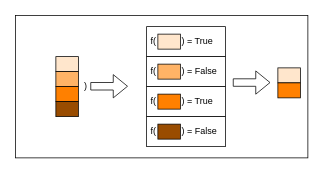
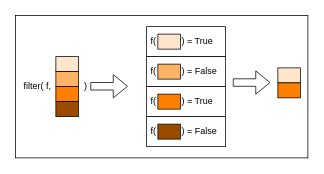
  <mxCell id="0" />
  <mxCell id="1" parent="0" />
  <mxCell id="2" value="" style="rounded=0;whiteSpace=wrap;html=1;" vertex="1" parent="1"><mxGeometry x="20" y="20" width="390" height="190" as="geometry" /></mxCell>
+ <mxCell id="3" value="filter( f," style="text;html=1;strokeColor=none;fillColor=none;align=right;verticalAlign=middle;whiteSpace=wrap;rounded=0;" vertex="1" parent="1"><mxGeometry x="30" y="100" width="40" height="30" as="geometry" /></mxCell>
  <mxCell id="4" value="" style="rounded=0;whiteSpace=wrap;html=1;fillColor=#FFE6CC;" vertex="1" parent="1"><mxGeometry x="74" y="75" width="30" height="20" as="geometry" /></mxCell>
  <mxCell id="5" value="" style="rounded=0;whiteSpace=wrap;html=1;fillColor=#FFB366;" vertex="1" parent="1"><mxGeometry x="74" y="95" width="30" height="20" as="geometry" /></mxCell>
  <mxCell id="6" value="" style="rounded=0;whiteSpace=wrap;html=1;fillColor=#FF8000;" vertex="1" parent="1"><mxGeometry x="74" y="115" width="30" height="20" as="geometry" /></mxCell>
  <mxCell id="7" value="" style="rounded=0;whiteSpace=wrap;html=1;fillColor=#994C00;" vertex="1" parent="1"><mxGeometry x="74" y="135" width="30" height="20" as="geometry" /></mxCell>
  <mxCell id="8" value=")" style="text;html=1;strokeColor=none;fillColor=none;align=left;verticalAlign=middle;whiteSpace=wrap;rounded=0;" vertex="1" parent="1"><mxGeometry x="110" y="100" width="20" height="30" as="geometry" /></mxCell>
  <mxCell id="9" value="" style="rounded=0;whiteSpace=wrap;html=1;" vertex="1" parent="1"><mxGeometry x="195" y="35" width="105" height="40" as="geometry" /></mxCell>
  <mxCell id="10" value="" style="rounded=0;whiteSpace=wrap;html=1;fillColor=#FFE6CC;" vertex="1" parent="1"><mxGeometry x="210" y="45" width="30" height="20" as="geometry" /></mxCell>
  <mxCell id="11" value="" style="shape=flexArrow;endArrow=classic;html=1;rounded=0;exitX=0;exitY=0.5;exitDx=0;exitDy=0;" edge="1" parent="1"><mxGeometry width="50" height="50" relative="1" as="geometry"><mxPoint x="120" y="114.5" as="sourcePoint" /><mxPoint x="170" y="114.5" as="targetPoint" /></mxGeometry></mxCell>
  <mxCell id="12" value="f(" style="text;html=1;strokeColor=none;fillColor=none;align=right;verticalAlign=middle;whiteSpace=wrap;rounded=0;" vertex="1" parent="1"><mxGeometry x="200" y="40" width="10" height="30" as="geometry" /></mxCell>
  <mxCell id="13" value=")" style="text;html=1;strokeColor=none;fillColor=none;align=left;verticalAlign=middle;whiteSpace=wrap;rounded=0;" vertex="1" parent="1"><mxGeometry x="230" y="70" width="60" height="30" as="geometry" /></mxCell>
  <mxCell id="14" value="" style="rounded=0;whiteSpace=wrap;html=1;" vertex="1" parent="1"><mxGeometry x="195" y="75" width="105" height="40" as="geometry" /></mxCell>
  <mxCell id="15" value="" style="rounded=0;whiteSpace=wrap;html=1;fillColor=#FFB366;" vertex="1" parent="1"><mxGeometry x="210" y="85" width="30" height="20" as="geometry" /></mxCell>
  <mxCell id="16" value=") = True" style="text;html=1;strokeColor=none;fillColor=none;align=left;verticalAlign=middle;whiteSpace=wrap;rounded=0;" vertex="1" parent="1"><mxGeometry x="240" y="40" width="50" height="30" as="geometry" /></mxCell>
  <mxCell id="17" value="" style="rounded=0;whiteSpace=wrap;html=1;" vertex="1" parent="1"><mxGeometry x="195" y="115" width="105" height="40" as="geometry" /></mxCell>
  <mxCell id="18" value="" style="rounded=0;whiteSpace=wrap;html=1;fillColor=#FF8000;" vertex="1" parent="1"><mxGeometry x="210" y="125" width="30" height="20" as="geometry" /></mxCell>
  <mxCell id="19" value=") = True" style="text;html=1;strokeColor=none;fillColor=none;align=left;verticalAlign=middle;whiteSpace=wrap;rounded=0;" vertex="1" parent="1"><mxGeometry x="240" y="120" width="50" height="30" as="geometry" /></mxCell>
  <mxCell id="20" value="" style="rounded=0;whiteSpace=wrap;html=1;" vertex="1" parent="1"><mxGeometry x="195" y="155" width="105" height="40" as="geometry" /></mxCell>
  <mxCell id="21" value="" style="rounded=0;whiteSpace=wrap;html=1;fillColor=#994C00;" vertex="1" parent="1"><mxGeometry x="210" y="165" width="30" height="20" as="geometry" /></mxCell>
  <mxCell id="22" value=") = False" style="text;html=1;strokeColor=none;fillColor=none;align=left;verticalAlign=middle;whiteSpace=wrap;rounded=0;" vertex="1" parent="1"><mxGeometry x="240" y="160" width="50" height="30" as="geometry" /></mxCell>
  <mxCell id="23" value=") = False" style="text;html=1;strokeColor=none;fillColor=none;align=left;verticalAlign=middle;whiteSpace=wrap;rounded=0;" vertex="1" parent="1"><mxGeometry x="240" y="80" width="50" height="30" as="geometry" /></mxCell>
  <mxCell id="24" value="f(" style="text;html=1;strokeColor=none;fillColor=none;align=right;verticalAlign=middle;whiteSpace=wrap;rounded=0;" vertex="1" parent="1"><mxGeometry x="200" y="80" width="10" height="30" as="geometry" /></mxCell>
  <mxCell id="25" value="f(" style="text;html=1;strokeColor=none;fillColor=none;align=right;verticalAlign=middle;whiteSpace=wrap;rounded=0;" vertex="1" parent="1"><mxGeometry x="200" y="120" width="10" height="30" as="geometry" /></mxCell>
  <mxCell id="26" value="f(" style="text;html=1;strokeColor=none;fillColor=none;align=right;verticalAlign=middle;whiteSpace=wrap;rounded=0;" vertex="1" parent="1"><mxGeometry x="200" y="160" width="10" height="30" as="geometry" /></mxCell>
  <mxCell id="27" value="" style="shape=flexArrow;endArrow=classic;html=1;rounded=0;exitX=0;exitY=0.5;exitDx=0;exitDy=0;" edge="1" parent="1"><mxGeometry width="50" height="50" relative="1" as="geometry"><mxPoint x="310" y="109.58" as="sourcePoint" /><mxPoint x="360" y="109.58" as="targetPoint" /></mxGeometry></mxCell>
  <mxCell id="28" value="" style="rounded=0;whiteSpace=wrap;html=1;fillColor=#FFE6CC;" vertex="1" parent="1"><mxGeometry x="370" y="90" width="30" height="20" as="geometry" /></mxCell>
  <mxCell id="29" value="" style="rounded=0;whiteSpace=wrap;html=1;fillColor=#FF8000;" vertex="1" parent="1"><mxGeometry x="370" y="110" width="30" height="20" as="geometry" /></mxCell>
